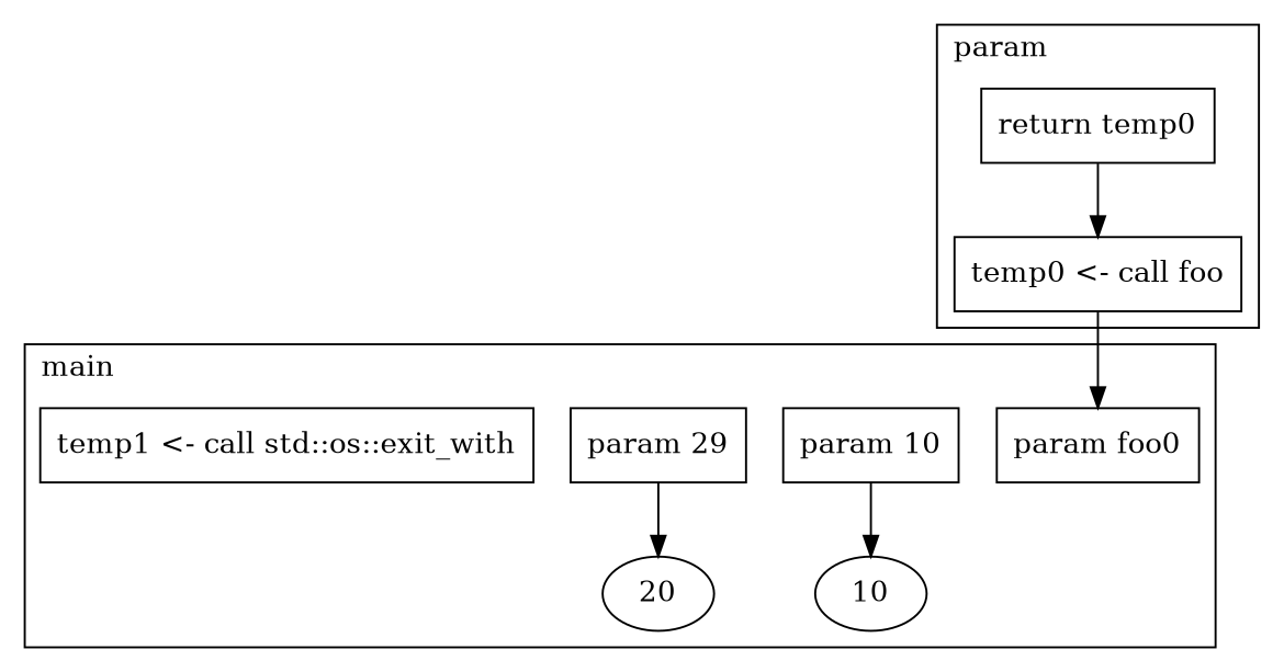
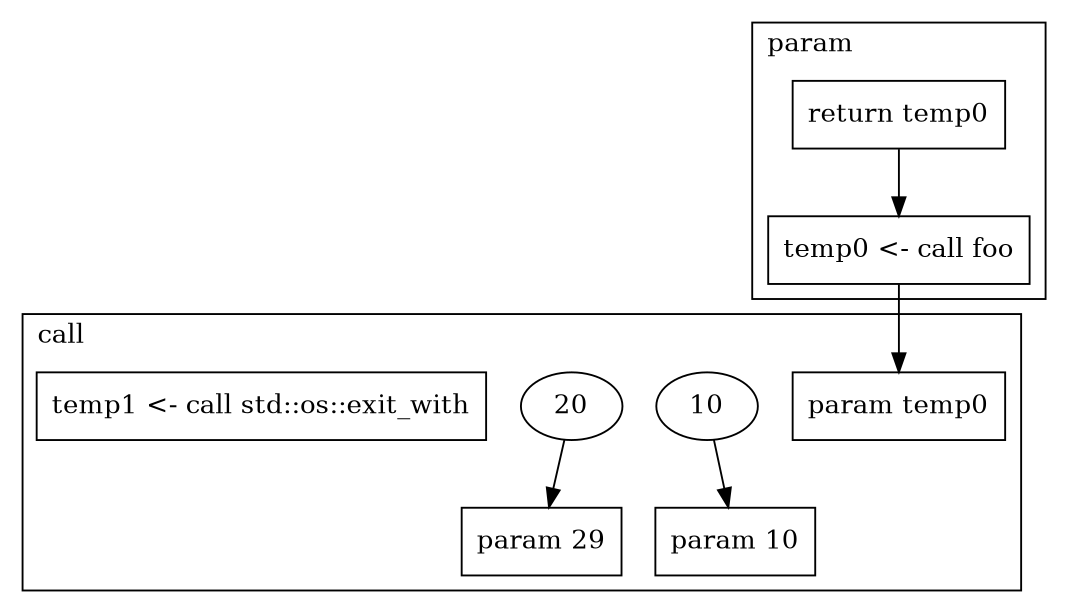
  digraph {
    node [shape=box]
    n1 [label="temp0 <- call foo"]
    "return temp0"
-   "param temp0" [label="param foo0"]
+   "param temp0"
    "param 10"
    10 [shape=""]
    n6 [label="param 29"]
    20 [shape=""]
    n8 [label="temp1 <- call std::os::exit_with"]
    subgraph cluster_1 {
      fillcolor="#ababab"
      label=param
      labeljust=l
      labelloc=t
      n1
      "return temp0"
    }
    subgraph cluster_2 {
      fillcolor="#ababab"
-     label=main
+     label=call
      labeljust=l
      labelloc=t
      "param temp0"
      "param 10"
      10
      n6
      20
      n8
    }
    subgraph cluster_3 {
      fillcolor="#ababab"
      label=exit_with
      labeljust=l
      labelloc=t
    }
    subgraph cluster_4 {
      fillcolor="#ababab"
      label=write
      labeljust=l
      labelloc=t
    }
    n1 -> "param temp0"
    "return temp0" -> n1
-   "param 10" -> 10
-   n6 -> 20
+   10 -> "param 10"
+   20 -> n6
  }
